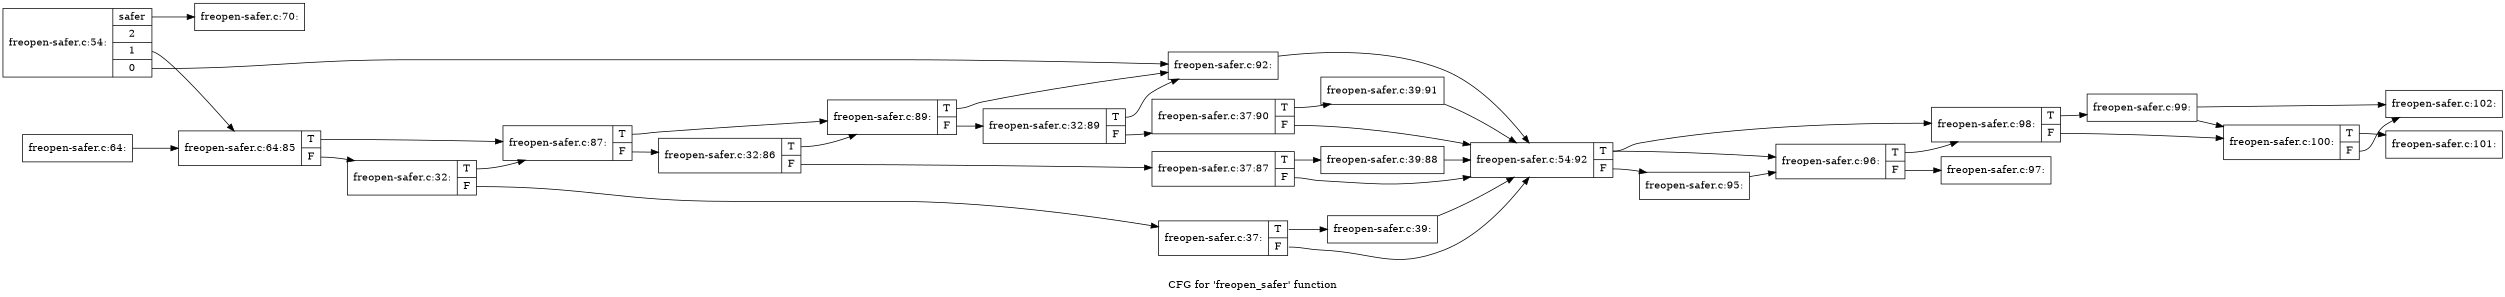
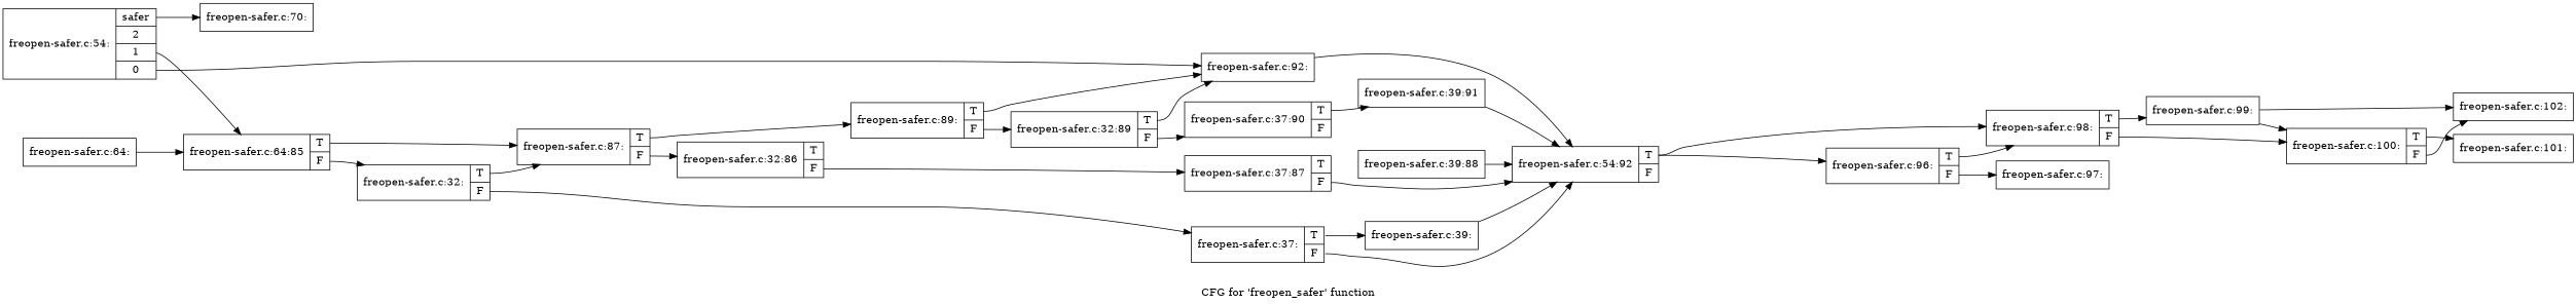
  digraph {
    label="CFG for 'freopen_safer' function"
    rankdir=LR
    node [shape=record]
    edge [tailport=s0]
    n1 [label="{freopen-safer.c:54:|{<s0>safer|<s1>2|<s2>1|<s3>0}}"]
    n2 [label="{freopen-safer.c:70:}"]
    n3 [label="{freopen-safer.c:64:85|{<s0>T|<s1>F}}"]
    n4 [label="{freopen-safer.c:92:}"]
    n5 [label="{freopen-safer.c:64:}"]
    n6 [label="{freopen-safer.c:87:|{<s0>T|<s1>F}}"]
    n7 [label="{freopen-safer.c:32:|{<s0>T|<s1>F}}"]
    n8 [label="{freopen-safer.c:54:92|{<s0>T|<s1>F}}"]
    n9 [label="{freopen-safer.c:89:|{<s0>T|<s1>F}}"]
    n10 [label="{freopen-safer.c:32:86|{<s0>T|<s1>F}}"]
    n11 [label="{freopen-safer.c:37:|{<s0>T|<s1>F}}"]
    n12 [label="{freopen-safer.c:96:|{<s0>T|<s1>F}}"]
-   n13 [label="{freopen-safer.c:95:}"]
    n14 [label="{freopen-safer.c:98:|{<s0>T|<s1>F}}"]
    n15 [label="{freopen-safer.c:32:89|{<s0>T|<s1>F}}"]
    n16 [label="{freopen-safer.c:37:87|{<s0>T|<s1>F}}"]
    n17 [label="{freopen-safer.c:39:}"]
    n18 [label="{freopen-safer.c:97:}"]
    n19 [label="{freopen-safer.c:37:90|{<s0>T|<s1>F}}"]
    n20 [label="{freopen-safer.c:39:88}"]
    n21 [label="{freopen-safer.c:39:91}"]
    n22 [label="{freopen-safer.c:99:}"]
    n23 [label="{freopen-safer.c:100:|{<s0>T|<s1>F}}"]
    n24 [label="{freopen-safer.c:102:}"]
    n25 [label="{freopen-safer.c:101:}"]
    n1 -> n2
    n1 -> n3 [tailport=s2]
    n1 -> n4 [tailport=s3]
    n3 -> n6
    n3 -> n7 [tailport=s1]
    n4 -> n8
    n5 -> n3
    n6 -> n9
    n6 -> n10 [tailport=s1]
    n7 -> n6
    n7 -> n11 [tailport=s1]
    n8 -> n12
-   n8 -> n13 [tailport=s1]
    n8 -> n14
    n9 -> n4
    n9 -> n15 [tailport=s1]
-   n10 -> n9
    n10 -> n16 [tailport=s1]
    n11 -> n8 [tailport=s1]
    n11 -> n17
    n12 -> n14
    n12 -> n18 [tailport=s1]
-   n13 -> n12
    n14 -> n22
    n14 -> n23 [tailport=s1]
    n15 -> n4
    n15 -> n19 [tailport=s1]
    n16 -> n8 [tailport=s1]
-   n16 -> n20
    n17 -> n8
-   n19 -> n8 [tailport=s1]
    n19 -> n21
    n20 -> n8
    n21 -> n8
    n22 -> n23
    n22 -> n24
    n23 -> n24 [tailport=s1]
    n23 -> n25
  }
